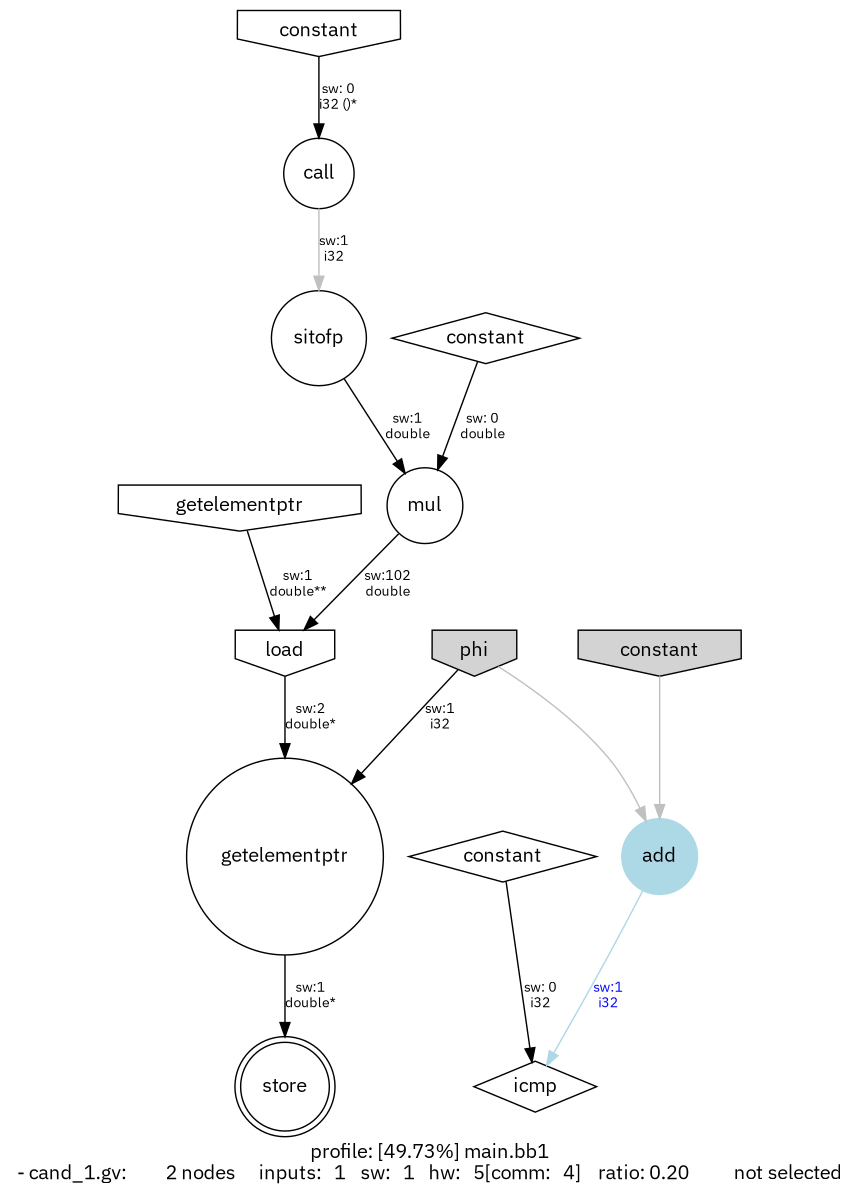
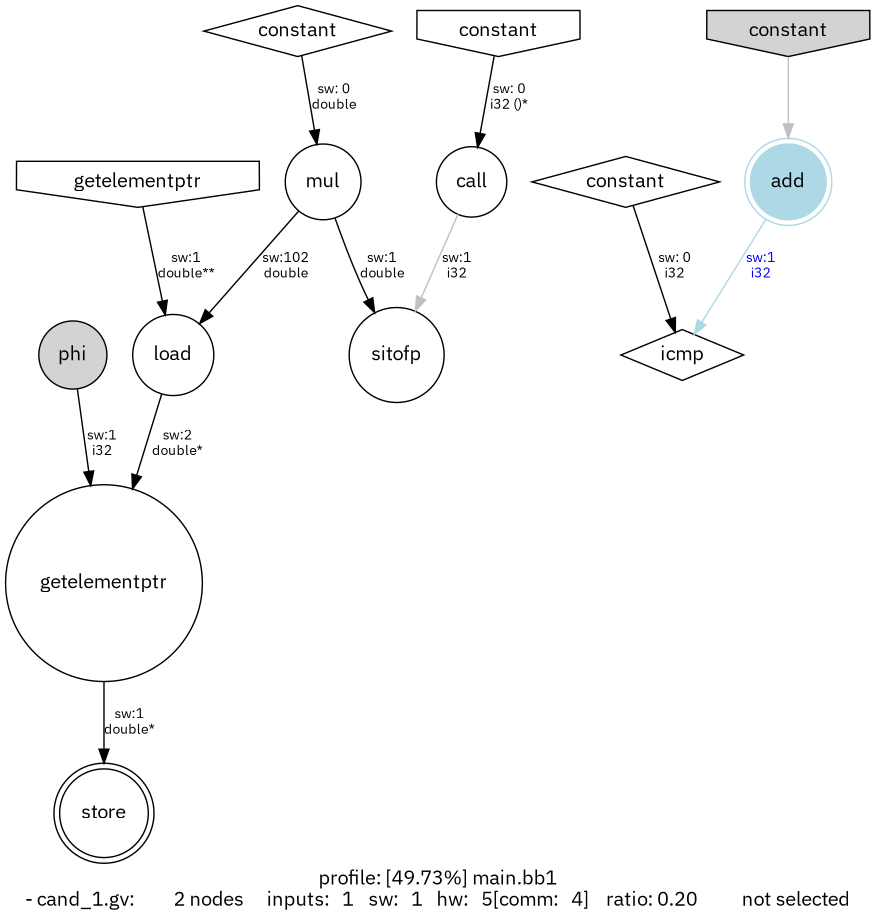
  digraph {
    fontname="IBM Plex Sans"
    label="profile: [49.73%] main.bb1\n- cand_1.gv: 	   2 nodes 	 inputs:   1 	 sw:   1 	 hw:   5[comm:   4] 	 ratio: 0.20 	 not selected"
    node [fontname="IBM Plex Sans" shape=circle]
    edge [fontname="IBM Plex Sans" fontsize=10]
-   n1 [bgcolor=lightblue label=phi rank=source shape=invhouse style=filled]
+   n1 [bgcolor=lightblue label=phi rank=source style=filled]
    n2 [label=getelementptr]
-   n3 [color=lightblue label=add rank=sink style=filled]
+   n3 [color=lightblue label=add rank=sink shape=doublecircle style=filled]
    n4 [label=store rank=sink shape=doublecircle]
    n5 [label=icmp rank=sink shape=diamond]
-   n6 [label=load shape=invhouse]
+   n6 [label=load]
    n7 [label=getelementptr rank=source shape=invhouse]
    n8 [label=call]
    n9 [label=sitofp]
    n10 [label=mul]
    n11 [label=constant rank=source shape=invhouse]
    n12 [label=constant shape=diamond]
    n13 [bgcolor=lightblue label=constant rank=source shape=invhouse style=filled]
    n14 [label=constant shape=diamond]
    n1 -> n2 [label="sw:1\ni32"]
-   n1 -> n3 [color=gray]
    n2 -> n4 [label="sw:1\ndouble*"]
    n3 -> n5 [color=lightblue fontcolor=blue label="sw:1\ni32"]
    n6 -> n2 [label="sw:2\ndouble*"]
    n7 -> n6 [label="sw:1\ndouble**"]
    n8 -> n9 [color=gray label="sw:1\ni32"]
-   n9 -> n10 [label="sw:1\ndouble"]
+   n10 -> n9 [label="sw:1\ndouble"]
    n10 -> n6 [label="sw:102\ndouble"]
    n11 -> n8 [label="sw: 0\ni32 ()*"]
    n12 -> n10 [label="sw: 0\ndouble"]
    n13 -> n3 [color=gray]
    n14 -> n5 [label="sw: 0\ni32"]
  }
